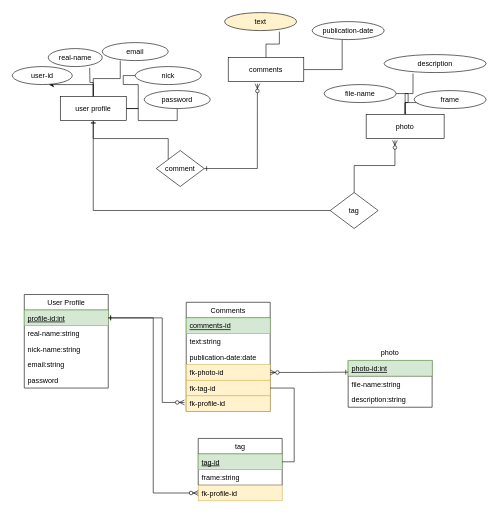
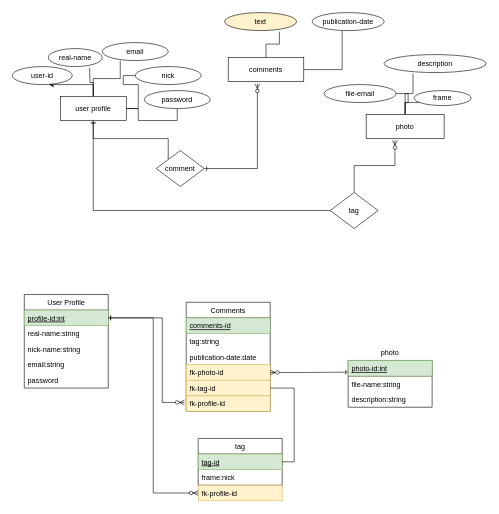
  <mxCell id="0" />
  <mxCell id="1" parent="0" />
  <mxCell id="2" style="edgeStyle=orthogonalEdgeStyle;rounded=0;orthogonalLoop=1;jettySize=auto;html=1;endArrow=none;endFill=0;" edge="1" parent="1" source="9"><mxGeometry relative="1" as="geometry"><mxPoint x="149" y="112" as="targetPoint" /></mxGeometry></mxCell>
  <mxCell id="3" style="edgeStyle=orthogonalEdgeStyle;rounded=0;orthogonalLoop=1;jettySize=auto;html=1;entryX=0.607;entryY=1.033;entryDx=0;entryDy=0;entryPerimeter=0;" edge="1" parent="1" source="9" target="12"><mxGeometry relative="1" as="geometry" /></mxCell>
  <mxCell id="4" style="edgeStyle=orthogonalEdgeStyle;rounded=0;orthogonalLoop=1;jettySize=auto;html=1;entryX=0.273;entryY=1;entryDx=0;entryDy=0;entryPerimeter=0;endArrow=none;endFill=0;" edge="1" parent="1" source="9" target="10"><mxGeometry relative="1" as="geometry" /></mxCell>
  <mxCell id="5" style="edgeStyle=orthogonalEdgeStyle;rounded=0;orthogonalLoop=1;jettySize=auto;html=1;entryX=0;entryY=0.5;entryDx=0;entryDy=0;endArrow=none;endFill=0;" edge="1" parent="1" source="9" target="13"><mxGeometry relative="1" as="geometry" /></mxCell>
  <mxCell id="6" style="edgeStyle=orthogonalEdgeStyle;rounded=0;orthogonalLoop=1;jettySize=auto;html=1;entryX=0.5;entryY=1;entryDx=0;entryDy=0;endArrow=none;endFill=0;" edge="1" parent="1" source="9" target="14"><mxGeometry relative="1" as="geometry" /></mxCell>
  <mxCell id="7" style="edgeStyle=orthogonalEdgeStyle;rounded=0;orthogonalLoop=1;jettySize=auto;html=1;entryX=0;entryY=0;entryDx=0;entryDy=0;endArrow=none;endFill=0;startArrow=ERone;startFill=0;" edge="1" parent="1" source="9" target="44"><mxGeometry relative="1" as="geometry"><Array as="points"><mxPoint x="155" y="230" /><mxPoint x="280" y="230" /></Array></mxGeometry></mxCell>
  <mxCell id="8" style="edgeStyle=orthogonalEdgeStyle;rounded=0;orthogonalLoop=1;jettySize=auto;html=1;startArrow=ERone;startFill=0;endArrow=none;endFill=0;" edge="1" parent="1" source="9" target="46"><mxGeometry relative="1" as="geometry"><Array as="points"><mxPoint x="155" y="350" /></Array></mxGeometry></mxCell>
  <mxCell id="9" value="user profile" style="rounded=0;whiteSpace=wrap;html=1;" vertex="1" parent="1"><mxGeometry x="100" y="160" width="110" height="40" as="geometry" /></mxCell>
  <mxCell id="10" value="email" style="ellipse;whiteSpace=wrap;html=1;" vertex="1" parent="1"><mxGeometry x="170" y="70" width="110" height="30" as="geometry" /></mxCell>
  <mxCell id="11" value="real-name" style="ellipse;whiteSpace=wrap;html=1;" vertex="1" parent="1"><mxGeometry x="80" y="80" width="90" height="30" as="geometry" /></mxCell>
  <mxCell id="12" value="user-id" style="ellipse;whiteSpace=wrap;html=1;" vertex="1" parent="1"><mxGeometry y="110" width="100" height="30" as="geometry" x="20" /></mxCell>
  <mxCell id="13" value="nick" style="ellipse;whiteSpace=wrap;html=1;" vertex="1" parent="1"><mxGeometry x="225" y="110" width="110" height="30" as="geometry" /></mxCell>
  <mxCell id="14" value="password" style="ellipse;whiteSpace=wrap;html=1;" vertex="1" parent="1"><mxGeometry x="240" y="150" width="110" height="30" as="geometry" /></mxCell>
  <mxCell id="15" style="edgeStyle=orthogonalEdgeStyle;rounded=0;orthogonalLoop=1;jettySize=auto;html=1;entryX=0.761;entryY=1.056;entryDx=0;entryDy=0;entryPerimeter=0;endArrow=none;endFill=0;" edge="1" parent="1" source="17" target="18"><mxGeometry relative="1" as="geometry" /></mxCell>
  <mxCell id="16" style="edgeStyle=orthogonalEdgeStyle;rounded=0;orthogonalLoop=1;jettySize=auto;html=1;entryX=0.417;entryY=1;entryDx=0;entryDy=0;entryPerimeter=0;endArrow=none;endFill=0;" edge="1" parent="1" source="17" target="19"><mxGeometry relative="1" as="geometry" /></mxCell>
  <mxCell id="17" value="comments" style="rounded=0;whiteSpace=wrap;html=1;" vertex="1" parent="1"><mxGeometry x="380" y="95" width="126" height="40" as="geometry" /></mxCell>
  <mxCell id="18" value="text" style="ellipse;whiteSpace=wrap;html=1;fillColor=#fff2cc;" vertex="1" parent="1"><mxGeometry x="374" y="20" width="120" height="30" as="geometry" /></mxCell>
- <mxCell id="19" value="publication-date" style="ellipse;whiteSpace=wrap;html=1;" vertex="1" parent="1"><mxGeometry x="520" y="35" width="120" height="30" as="geometry" /></mxCell>
+ <mxCell id="19" value="publication-date" style="ellipse;whiteSpace=wrap;html=1;" vertex="1" parent="1"><mxGeometry x="520" y="20" width="120" height="30" as="geometry" /></mxCell>
  <mxCell id="20" style="edgeStyle=orthogonalEdgeStyle;rounded=0;orthogonalLoop=1;jettySize=auto;html=1;entryX=0.056;entryY=0.744;entryDx=0;entryDy=0;entryPerimeter=0;endArrow=none;endFill=0;" edge="1" parent="1" source="23" target="26"><mxGeometry relative="1" as="geometry"><Array as="points"><mxPoint x="675" y="170" /><mxPoint x="697" y="170" /></Array></mxGeometry></mxCell>
  <mxCell id="21" style="edgeStyle=orthogonalEdgeStyle;rounded=0;orthogonalLoop=1;jettySize=auto;html=1;entryX=1;entryY=0.5;entryDx=0;entryDy=0;endArrow=none;endFill=0;" edge="1" parent="1" source="23" target="24"><mxGeometry relative="1" as="geometry" /></mxCell>
  <mxCell id="22" style="edgeStyle=orthogonalEdgeStyle;rounded=0;orthogonalLoop=1;jettySize=auto;html=1;entryX=0.283;entryY=1.056;entryDx=0;entryDy=0;entryPerimeter=0;endArrow=none;endFill=0;" edge="1" parent="1" source="23" target="25"><mxGeometry relative="1" as="geometry" /></mxCell>
  <mxCell id="23" value="photo" style="rounded=0;whiteSpace=wrap;html=1;" vertex="1" parent="1"><mxGeometry x="610" y="190" width="130" height="40" as="geometry" /></mxCell>
- <mxCell id="24" value="file-name" style="ellipse;whiteSpace=wrap;html=1;" vertex="1" parent="1"><mxGeometry x="540" y="140" width="120" height="30" as="geometry" /></mxCell>
+ <mxCell id="24" value="file-email" style="ellipse;whiteSpace=wrap;html=1;" vertex="1" parent="1"><mxGeometry x="540" y="140" width="120" height="30" as="geometry" /></mxCell>
  <mxCell id="25" value="description" style="ellipse;whiteSpace=wrap;html=1;" vertex="1" parent="1"><mxGeometry x="640" y="90" width="170" height="30" as="geometry" /></mxCell>
- <mxCell id="26" value="frame" style="ellipse;whiteSpace=wrap;html=1;" vertex="1" parent="1"><mxGeometry x="690" y="150" width="120" height="30" as="geometry" /></mxCell>
+ <mxCell id="26" value="frame" style="ellipse;whiteSpace=wrap;html=1;" vertex="1" parent="1"><mxGeometry x="690" y="150" width="95" height="25" as="geometry" /></mxCell>
  <mxCell id="27" value="User Profile" style="swimlane;fontStyle=0;childLayout=stackLayout;horizontal=1;startSize=26;fillColor=none;horizontalStack=0;resizeParent=1;resizeParentMax=0;resizeLast=0;collapsible=1;marginBottom=0;" vertex="1" parent="1"><mxGeometry x="40" y="490" width="140" height="156" as="geometry" /></mxCell>
  <mxCell id="28" value="profile-id:int" style="text;strokeColor=#82b366;fillColor=#d5e8d4;align=left;verticalAlign=top;spacingLeft=4;spacingRight=4;overflow=hidden;rotatable=0;points=[[0,0.5],[1,0.5]];portConstraint=eastwest;fontStyle=4" vertex="1" parent="27"><mxGeometry y="26" width="140" height="26" as="geometry" /></mxCell>
  <mxCell id="29" value="real-name:string" style="text;strokeColor=none;fillColor=none;align=left;verticalAlign=top;spacingLeft=4;spacingRight=4;overflow=hidden;rotatable=0;points=[[0,0.5],[1,0.5]];portConstraint=eastwest;" vertex="1" parent="27"><mxGeometry y="52" width="140" height="26" as="geometry" /></mxCell>
  <mxCell id="30" value="nick-name:string" style="text;strokeColor=none;fillColor=none;align=left;verticalAlign=top;spacingLeft=4;spacingRight=4;overflow=hidden;rotatable=0;points=[[0,0.5],[1,0.5]];portConstraint=eastwest;" vertex="1" parent="27"><mxGeometry y="78" width="140" height="26" as="geometry" /></mxCell>
  <mxCell id="31" value="email:string" style="text;strokeColor=none;fillColor=none;align=left;verticalAlign=top;spacingLeft=4;spacingRight=4;overflow=hidden;rotatable=0;points=[[0,0.5],[1,0.5]];portConstraint=eastwest;" vertex="1" parent="27"><mxGeometry y="104" width="140" height="26" as="geometry" /></mxCell>
  <mxCell id="32" value="password" style="text;strokeColor=none;fillColor=none;align=left;verticalAlign=top;spacingLeft=4;spacingRight=4;overflow=hidden;rotatable=0;points=[[0,0.5],[1,0.5]];portConstraint=eastwest;" vertex="1" parent="27"><mxGeometry y="130" width="140" height="26" as="geometry" /></mxCell>
  <mxCell id="33" value="Comments" style="swimlane;fontStyle=0;childLayout=stackLayout;horizontal=1;startSize=26;fillColor=none;horizontalStack=0;resizeParent=1;resizeParentMax=0;resizeLast=0;collapsible=1;marginBottom=0;" vertex="1" parent="1"><mxGeometry x="310" y="503" width="140" height="182" as="geometry" /></mxCell>
  <mxCell id="34" value="comments-id" style="text;strokeColor=#82b366;fillColor=#d5e8d4;align=left;verticalAlign=top;spacingLeft=4;spacingRight=4;overflow=hidden;rotatable=0;points=[[0,0.5],[1,0.5]];portConstraint=eastwest;fontStyle=4" vertex="1" parent="33"><mxGeometry y="26" width="140" height="26" as="geometry" /></mxCell>
- <mxCell id="35" value="text:string" style="text;strokeColor=none;fillColor=none;align=left;verticalAlign=top;spacingLeft=4;spacingRight=4;overflow=hidden;rotatable=0;points=[[0,0.5],[1,0.5]];portConstraint=eastwest;" vertex="1" parent="33"><mxGeometry y="52" width="140" height="26" as="geometry" /></mxCell>
+ <mxCell id="35" value="tag:string" style="text;strokeColor=none;fillColor=none;align=left;verticalAlign=top;spacingLeft=4;spacingRight=4;overflow=hidden;rotatable=0;points=[[0,0.5],[1,0.5]];portConstraint=eastwest;" vertex="1" parent="33"><mxGeometry y="52" width="140" height="26" as="geometry" /></mxCell>
  <mxCell id="36" value="publication-date:date" style="text;strokeColor=none;fillColor=none;align=left;verticalAlign=top;spacingLeft=4;spacingRight=4;overflow=hidden;rotatable=0;points=[[0,0.5],[1,0.5]];portConstraint=eastwest;" vertex="1" parent="33"><mxGeometry y="78" width="140" height="26" as="geometry" /></mxCell>
  <mxCell id="37" value="fk-photo-id" style="text;strokeColor=#d6b656;fillColor=#fff2cc;align=left;verticalAlign=top;spacingLeft=4;spacingRight=4;overflow=hidden;rotatable=0;points=[[0,0.5],[1,0.5]];portConstraint=eastwest;" vertex="1" parent="33"><mxGeometry y="104" width="140" height="26" as="geometry" /></mxCell>
  <mxCell id="38" value="fk-tag-id" style="text;strokeColor=#d6b656;fillColor=#fff2cc;align=left;verticalAlign=top;spacingLeft=4;spacingRight=4;overflow=hidden;rotatable=0;points=[[0,0.5],[1,0.5]];portConstraint=eastwest;" vertex="1" parent="33"><mxGeometry y="130" width="140" height="26" as="geometry" /></mxCell>
  <mxCell id="39" value="fk-profile-id" style="text;strokeColor=#d6b656;fillColor=#fff2cc;align=left;verticalAlign=top;spacingLeft=4;spacingRight=4;overflow=hidden;rotatable=0;points=[[0,0.5],[1,0.5]];portConstraint=eastwest;" vertex="1" parent="33"><mxGeometry y="156" width="140" height="26" as="geometry" /></mxCell>
  <mxCell id="40" value="photo" style="swimlane;fontStyle=0;childLayout=stackLayout;horizontal=1;startSize=26;fillColor=none;horizontalStack=0;resizeParent=1;resizeParentMax=0;resizeLast=0;collapsible=1;marginBottom=0;" vertex="1" parent="1"><mxGeometry x="580" y="600" width="140" height="78" as="geometry" /></mxCell>
  <mxCell id="41" value="file-name:string" style="text;strokeColor=none;fillColor=none;align=left;verticalAlign=top;spacingLeft=4;spacingRight=4;overflow=hidden;rotatable=0;points=[[0,0.5],[1,0.5]];portConstraint=eastwest;" vertex="1" parent="40"><mxGeometry y="26" width="140" height="26" as="geometry" /></mxCell>
  <mxCell id="42" value="description:string" style="text;strokeColor=none;fillColor=none;align=left;verticalAlign=top;spacingLeft=4;spacingRight=4;overflow=hidden;rotatable=0;points=[[0,0.5],[1,0.5]];portConstraint=eastwest;" vertex="1" parent="40"><mxGeometry y="52" width="140" height="26" as="geometry" /></mxCell>
  <mxCell id="43" style="edgeStyle=orthogonalEdgeStyle;rounded=0;orthogonalLoop=1;jettySize=auto;html=1;entryX=0.386;entryY=1.092;entryDx=0;entryDy=0;entryPerimeter=0;startArrow=ERone;startFill=0;endArrow=ERzeroToMany;endFill=1;" edge="1" parent="1" source="44" target="17"><mxGeometry relative="1" as="geometry" /></mxCell>
  <mxCell id="44" value="comment" style="rhombus;whiteSpace=wrap;html=1;" vertex="1" parent="1"><mxGeometry x="260" y="250" width="80" height="60" as="geometry" /></mxCell>
  <mxCell id="45" style="edgeStyle=orthogonalEdgeStyle;rounded=0;orthogonalLoop=1;jettySize=auto;html=1;entryX=0.369;entryY=1.075;entryDx=0;entryDy=0;entryPerimeter=0;startArrow=none;startFill=0;endArrow=ERzeroToMany;endFill=1;" edge="1" parent="1" source="46" target="23"><mxGeometry relative="1" as="geometry" /></mxCell>
  <mxCell id="46" value="tag" style="rhombus;whiteSpace=wrap;html=1;" vertex="1" parent="1"><mxGeometry x="550" y="320" width="80" height="60" as="geometry" /></mxCell>
  <mxCell id="47" value="tag" style="swimlane;fontStyle=0;childLayout=stackLayout;horizontal=1;startSize=26;fillColor=none;horizontalStack=0;resizeParent=1;resizeParentMax=0;resizeLast=0;collapsible=1;marginBottom=0;" vertex="1" parent="1"><mxGeometry x="330" y="730" width="140" height="78" as="geometry" /></mxCell>
  <mxCell id="48" value="tag-id" style="text;strokeColor=#82b366;fillColor=#d5e8d4;align=left;verticalAlign=top;spacingLeft=4;spacingRight=4;overflow=hidden;rotatable=0;points=[[0,0.5],[1,0.5]];portConstraint=eastwest;fontStyle=4" vertex="1" parent="47"><mxGeometry y="26" width="140" height="26" as="geometry" /></mxCell>
- <mxCell id="49" value="frame:string" style="text;strokeColor=none;fillColor=none;align=left;verticalAlign=top;spacingLeft=4;spacingRight=4;overflow=hidden;rotatable=0;points=[[0,0.5],[1,0.5]];portConstraint=eastwest;" vertex="1" parent="47"><mxGeometry y="52" width="140" height="26" as="geometry" /></mxCell>
+ <mxCell id="49" value="frame:nick" style="text;strokeColor=none;fillColor=none;align=left;verticalAlign=top;spacingLeft=4;spacingRight=4;overflow=hidden;rotatable=0;points=[[0,0.5],[1,0.5]];portConstraint=eastwest;" vertex="1" parent="47"><mxGeometry y="52" width="140" height="26" as="geometry" /></mxCell>
  <mxCell id="50" value="fk-profile-id" style="text;strokeColor=#d6b656;fillColor=#fff2cc;align=left;verticalAlign=top;spacingLeft=4;spacingRight=4;overflow=hidden;rotatable=0;points=[[0,0.5],[1,0.5]];portConstraint=eastwest;" vertex="1" parent="1"><mxGeometry x="330" y="808" width="140" height="26" as="geometry" /></mxCell>
  <mxCell id="51" value="photo-id:int" style="text;strokeColor=#82b366;fillColor=#d5e8d4;align=left;verticalAlign=top;spacingLeft=4;spacingRight=4;overflow=hidden;rotatable=0;points=[[0,0.5],[1,0.5]];portConstraint=eastwest;fontStyle=4" vertex="1" parent="1"><mxGeometry x="580" y="600" width="140" height="26" as="geometry" /></mxCell>
  <mxCell id="52" style="edgeStyle=orthogonalEdgeStyle;rounded=0;orthogonalLoop=1;jettySize=auto;html=1;startArrow=ERone;startFill=0;endArrow=ERzeroToMany;endFill=1;exitX=1;exitY=0.25;exitDx=0;exitDy=0;" edge="1" parent="1" source="27"><mxGeometry relative="1" as="geometry"><mxPoint x="307" y="670" as="targetPoint" /><Array as="points"><mxPoint x="270" y="529" /><mxPoint x="270" y="670" /></Array></mxGeometry></mxCell>
  <mxCell id="53" style="edgeStyle=orthogonalEdgeStyle;rounded=0;orthogonalLoop=1;jettySize=auto;html=1;startArrow=ERone;startFill=0;endArrow=ERzeroToMany;endFill=1;" edge="1" parent="1" source="28" target="50"><mxGeometry relative="1" as="geometry" /></mxCell>
  <mxCell id="54" value="photo" style="text;strokeColor=none;fillColor=none;align=center;verticalAlign=top;spacingLeft=4;spacingRight=4;overflow=hidden;rotatable=0;points=[[0,0.5],[1,0.5]];portConstraint=eastwest;" vertex="1" parent="1"><mxGeometry x="580" y="574" width="140" height="26" as="geometry" /></mxCell>
  <mxCell id="55" style="edgeStyle=orthogonalEdgeStyle;rounded=0;orthogonalLoop=1;jettySize=auto;html=1;entryX=0;entryY=0.25;entryDx=0;entryDy=0;startArrow=ERzeroToMany;startFill=1;endArrow=ERone;endFill=0;" edge="1" parent="1" source="37" target="40"><mxGeometry relative="1" as="geometry" /></mxCell>
  <mxCell id="56" style="edgeStyle=orthogonalEdgeStyle;rounded=0;orthogonalLoop=1;jettySize=auto;html=1;entryX=1;entryY=0.5;entryDx=0;entryDy=0;startArrow=none;startFill=0;endArrow=none;endFill=0;" edge="1" parent="1" source="38" target="47"><mxGeometry relative="1" as="geometry" /></mxCell>
